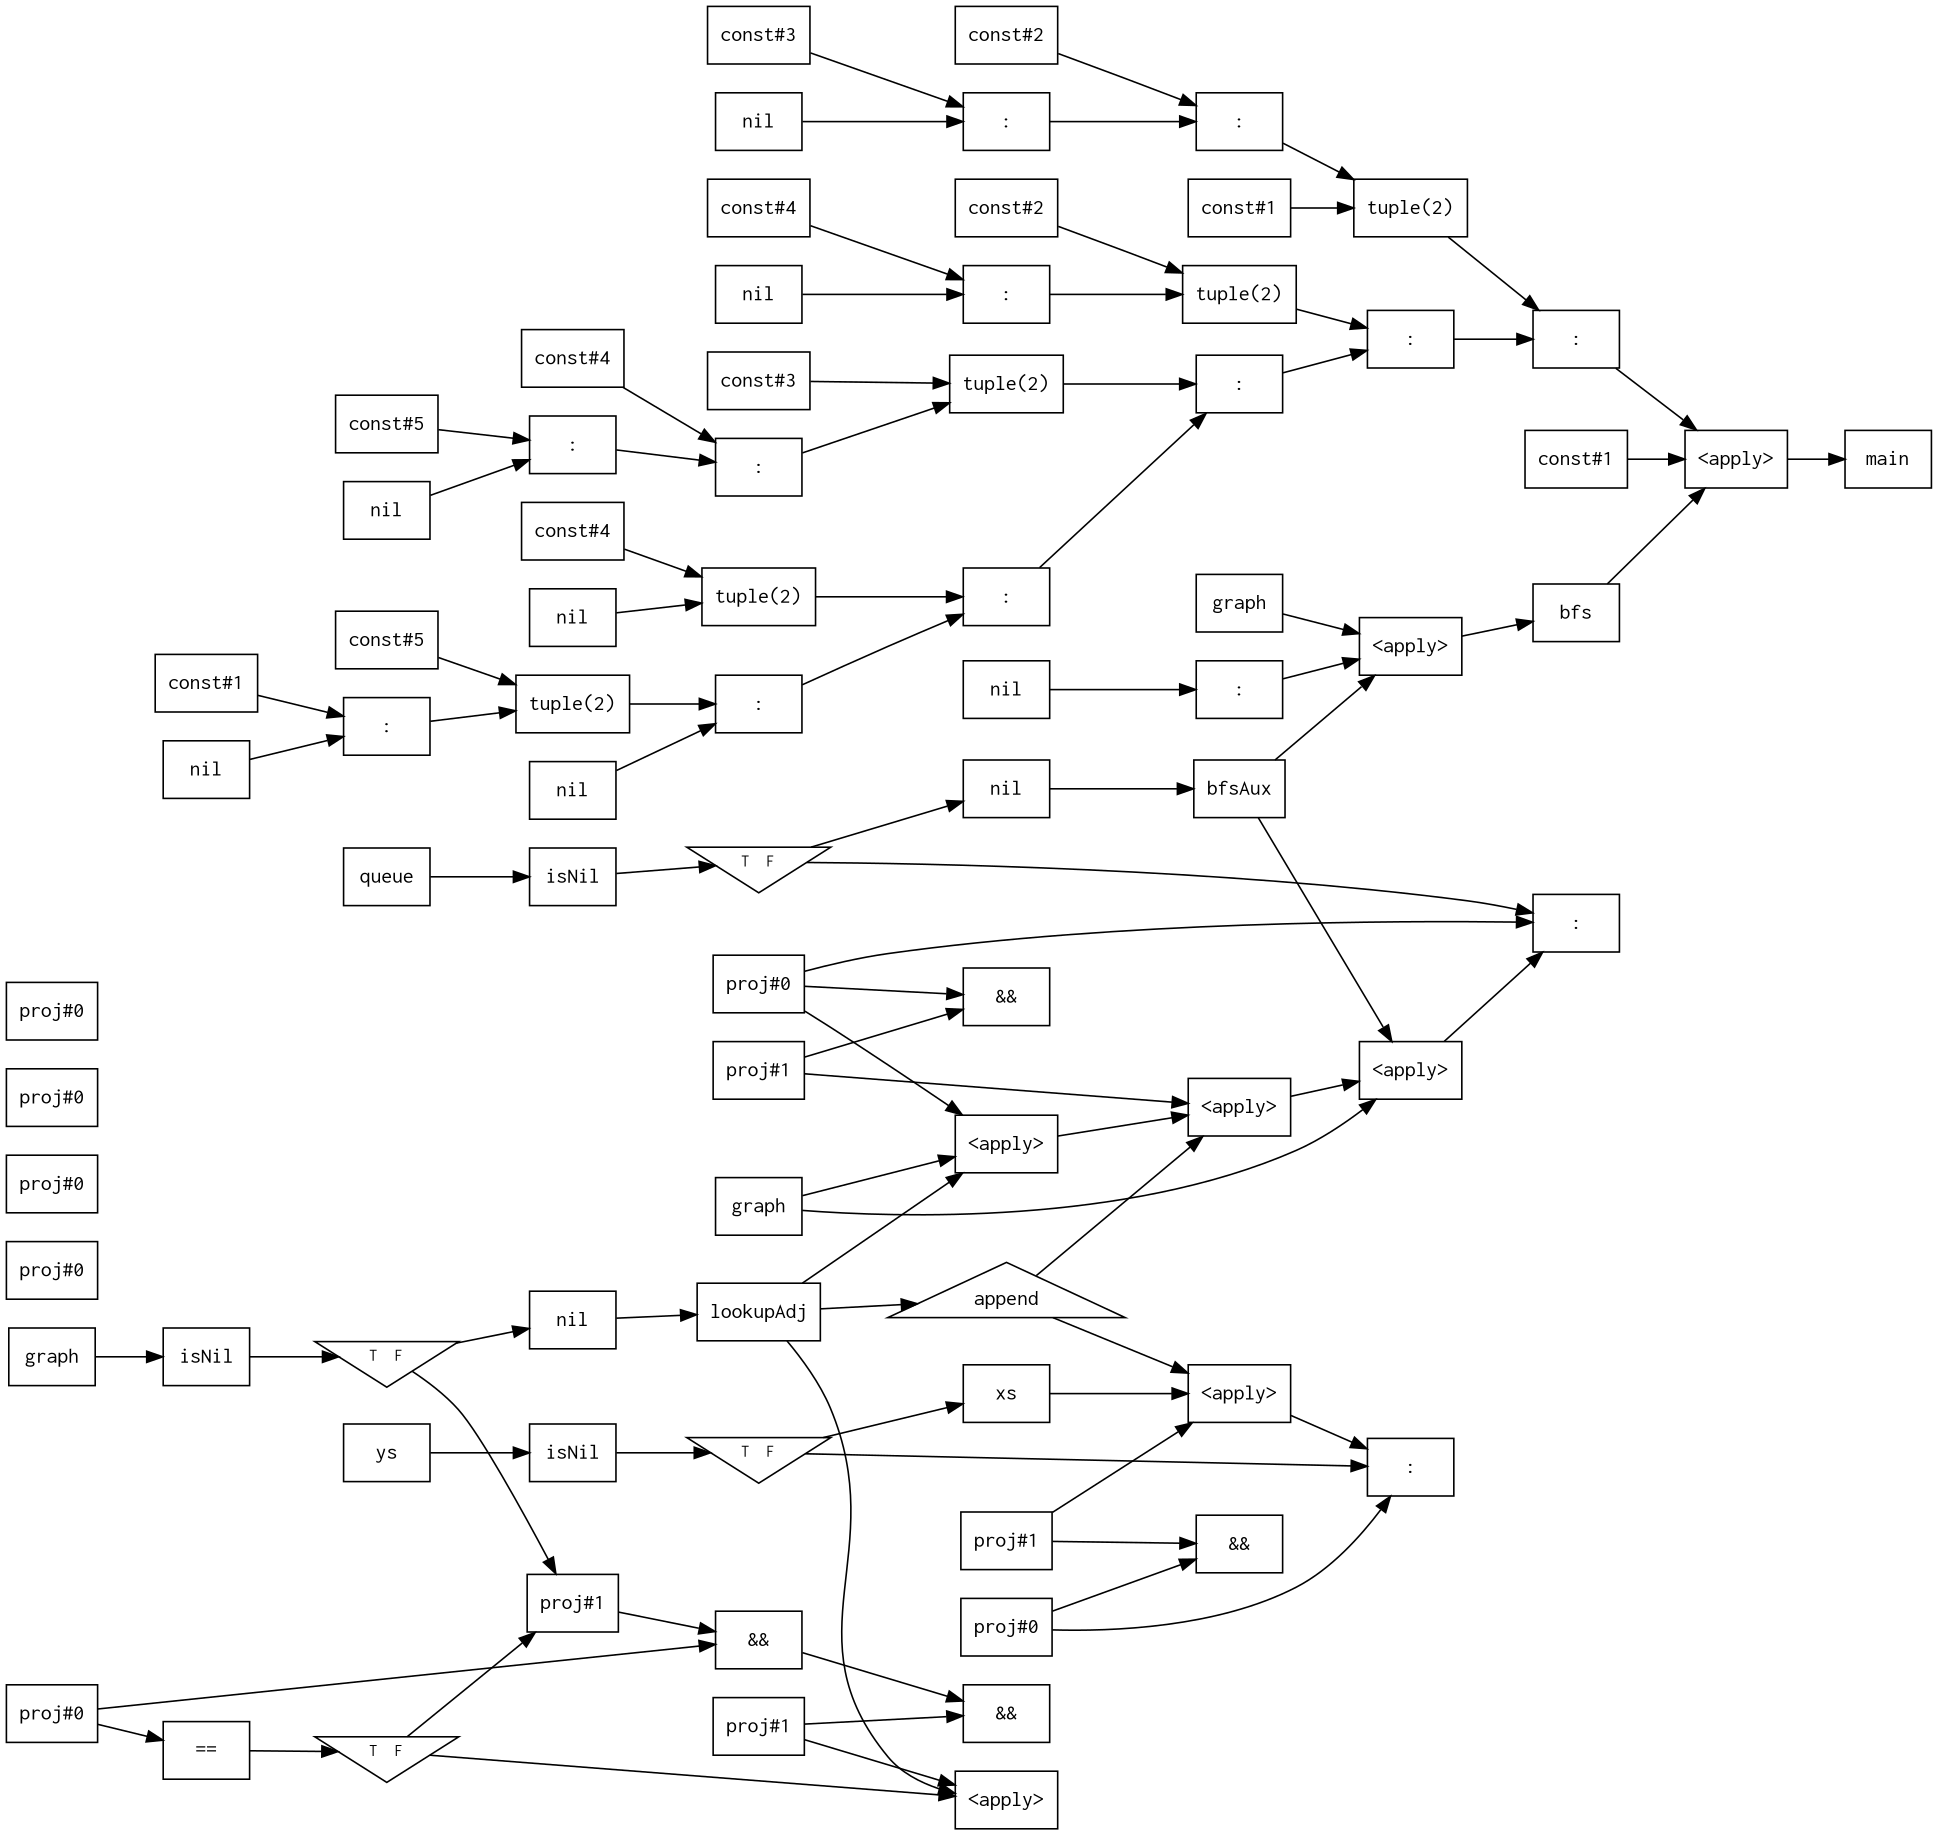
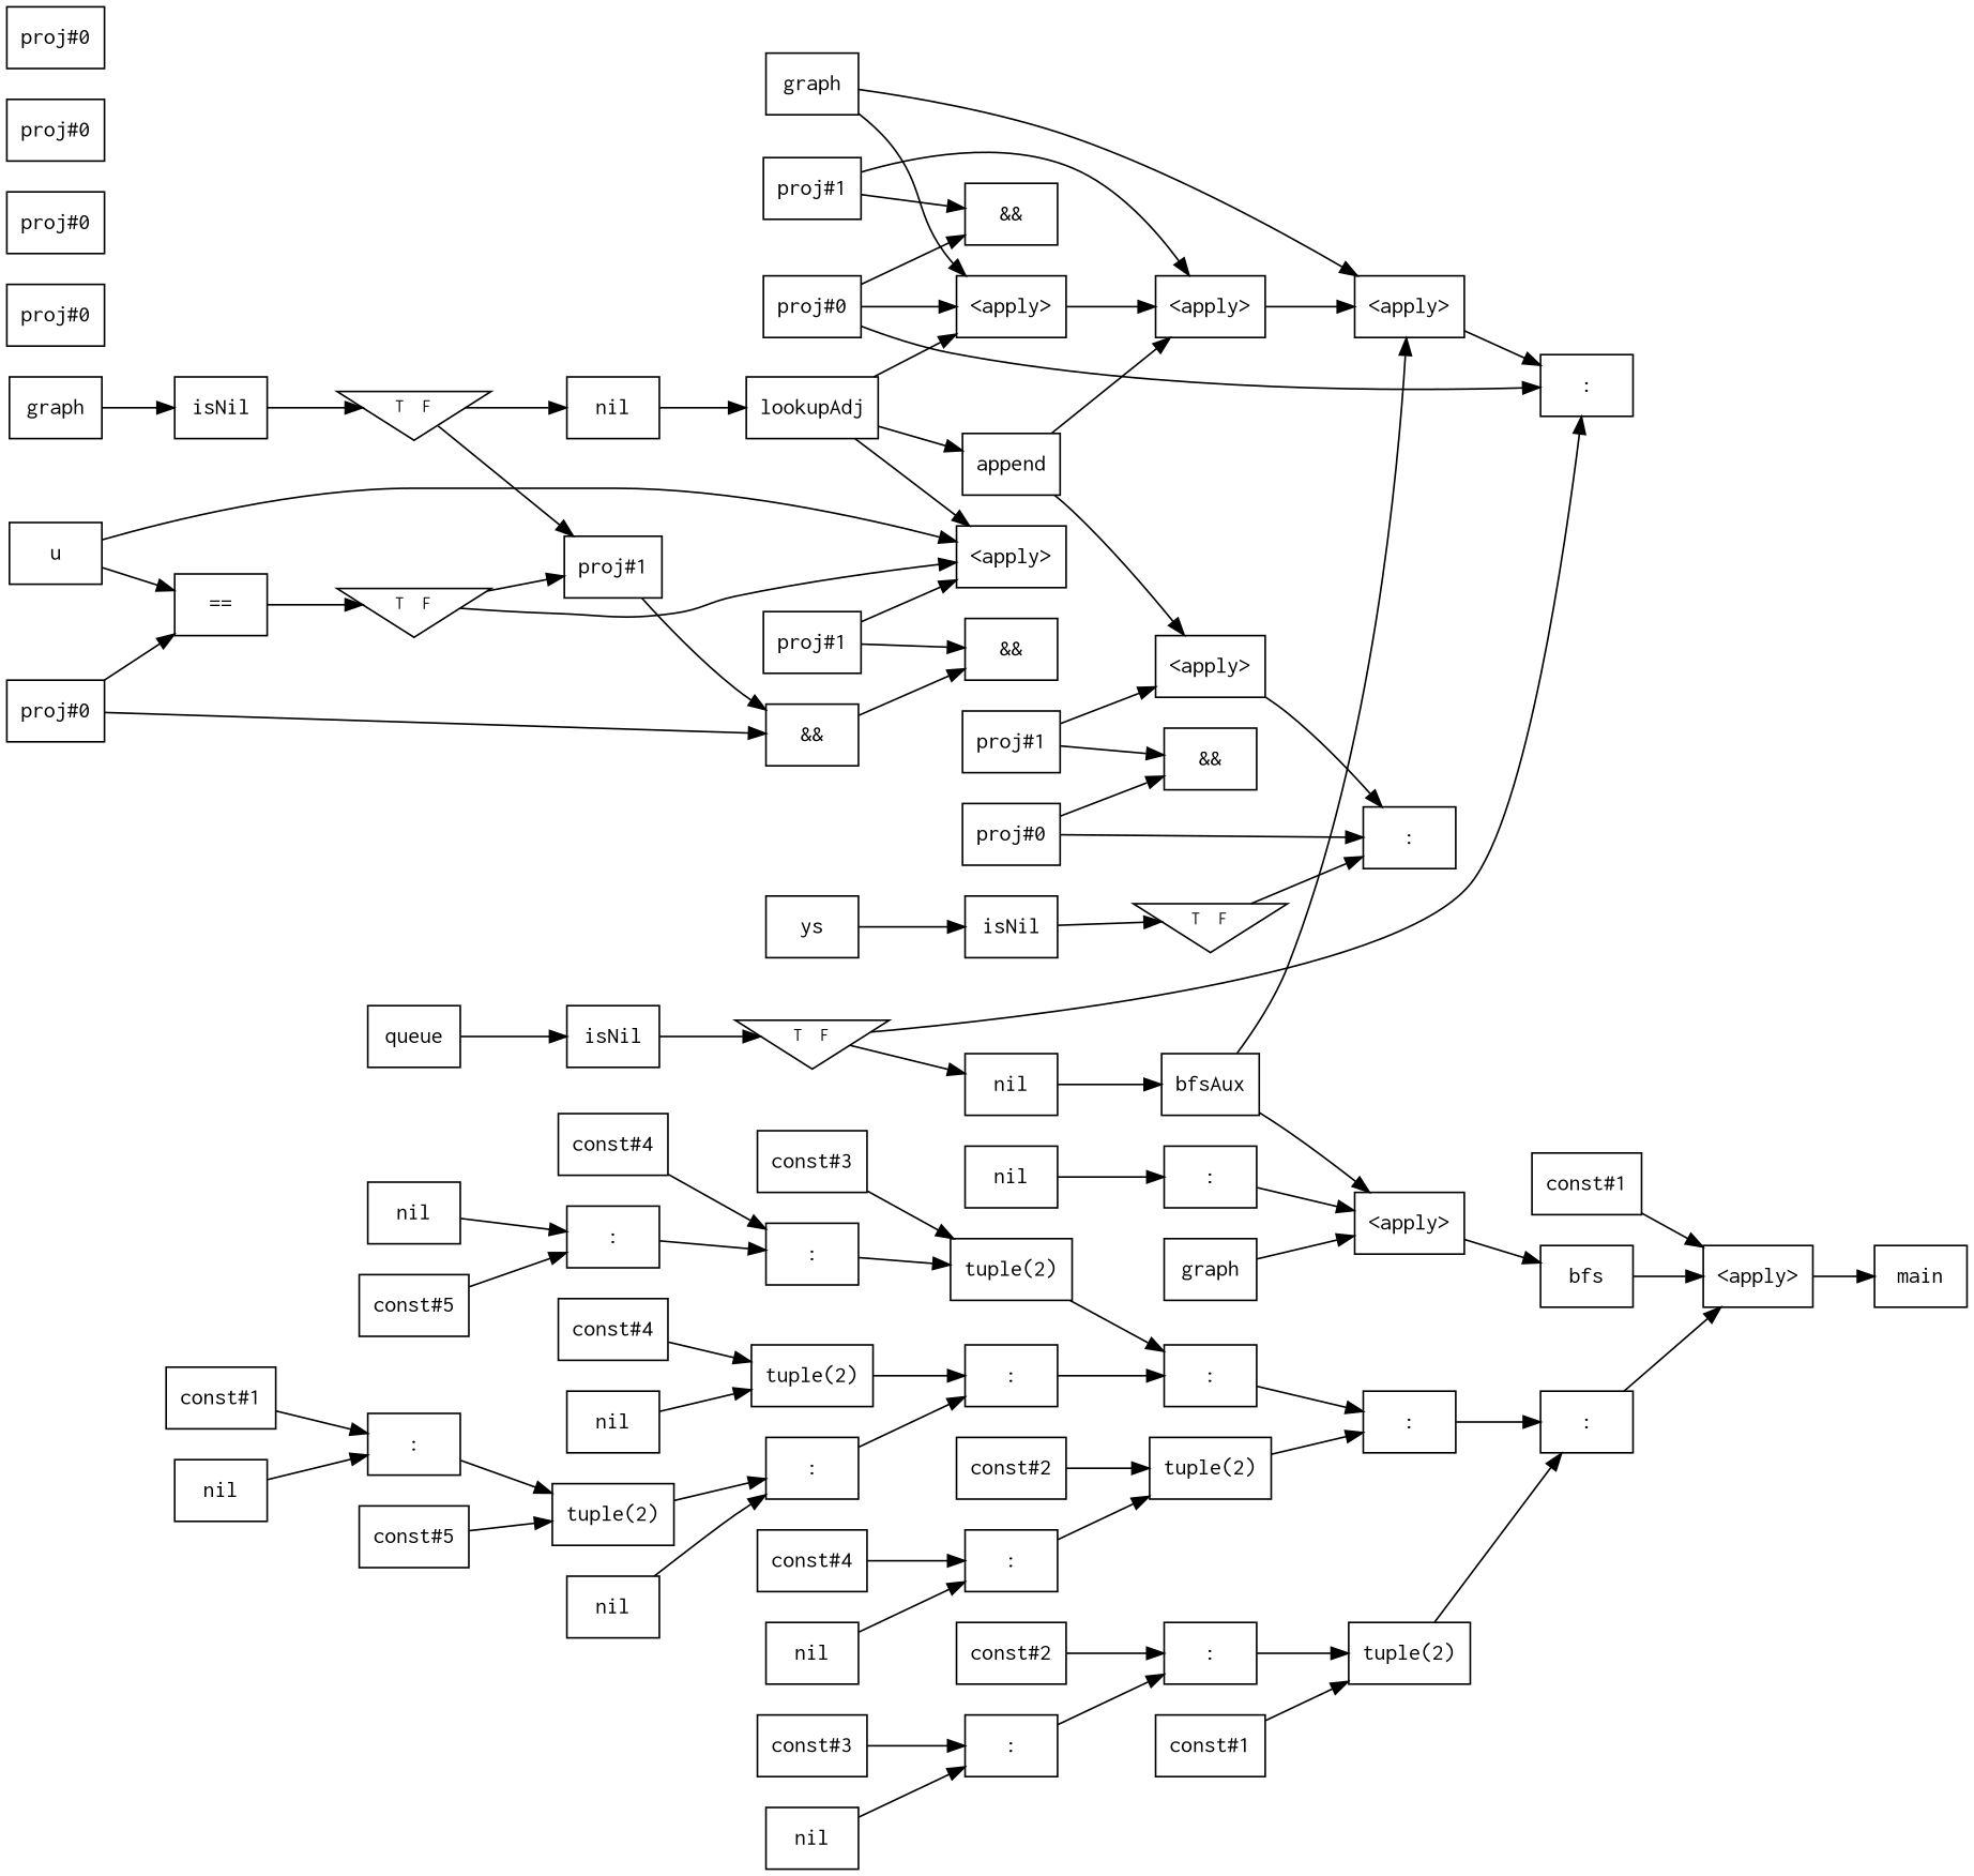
  digraph {
    rankdir=LR
    node [fontname=Courier shape=box]
    n1 [label=main]
    n2 [label=bfs]
    n3 [label="<apply>"]
    n4 [label=bfsAux]
    n5 [label="<apply>"]
    n6 [label="<apply>"]
    n7 [label=":"]
    n8 [label=lookupAdj]
    n9 [label="<apply>"]
    n10 [label="<apply>"]
-   n11 [label=append shape=triangle]
+   n11 [label=append]
    n12 [label="<apply>"]
    n13 [label="<apply>"]
    n14 [label=":"]
    n15 [label="const#1"]
    n16 [label="tuple(2)"]
    n17 [label=":"]
    n18 [label="const#2"]
    n19 [label=":"]
    n20 [label="const#3"]
    n21 [label=":"]
    n22 [label=nil]
    n23 [label="const#2"]
    n24 [label="tuple(2)"]
    n25 [label=":"]
    n26 [label="const#4"]
    n27 [label=":"]
    n28 [label=nil]
    n29 [label="const#3"]
    n30 [label="tuple(2)"]
    n31 [label=":"]
    n32 [label="const#4"]
    n33 [label=":"]
    n34 [label="const#5"]
    n35 [label=":"]
    n36 [label=nil]
    n37 [label="const#4"]
    n38 [label="tuple(2)"]
    n39 [label=":"]
    n40 [label=nil]
    n41 [label="const#5"]
    n42 [label="tuple(2)"]
    n43 [label=":"]
    n44 [label="const#1"]
    n45 [label=":"]
    n46 [label=nil]
    n47 [label=nil]
    n48 [label="const#1"]
    n49 [label="graph"]
    n50 [label=":"]
    n51 [label=nil]
    n52 [label="graph"]
    n53 [label=queue]
    n54 [label=isNil]
    n55 [fontsize=10 label="T  F" orientation=180 shape=triangle]
    n56 [label=nil]
    n57 [label="proj#0"]
    n58 [label="proj#0"]
    n59 [label="&&"]
    n60 [label="proj#1"]
+   n61 [label=u]
    n62 [label="=="]
    n63 [fontsize=10 label="T  F" orientation=180 shape=triangle]
    n64 [label="graph"]
    n65 [label=isNil]
    n66 [fontsize=10 label="T  F" orientation=180 shape=triangle]
    n67 [label=nil]
    n68 [label="proj#1"]
    n69 [label="&&"]
    n70 [label="proj#0"]
    n71 [label="proj#0"]
    n72 [label="proj#1"]
    n73 [label="&&"]
    n74 [label="proj#0"]
-   n75 [label=xs]
    n76 [label=ys]
    n77 [label=isNil]
    n78 [fontsize=10 label="T  F" orientation=180 shape=triangle]
    n79 [label="proj#0"]
    n80 [label="proj#0"]
    n81 [label="&&"]
    n82 [label="proj#1"]
    n2 -> n3
    n3 -> n1
    n4 -> n5
    n4 -> n6
    n5 -> n2
    n6 -> n7
    n8 -> n9
    n8 -> n10
    n8 -> n11
    n9 -> n12
    n11 -> n12
    n11 -> n13
    n12 -> n6
    n13 -> n14
    n15 -> n16
    n16 -> n17
    n17 -> n3
    n18 -> n19
    n19 -> n16
    n20 -> n21
    n21 -> n19
    n22 -> n21
    n23 -> n24
    n24 -> n25
    n25 -> n17
    n26 -> n27
    n27 -> n24
    n28 -> n27
    n29 -> n30
    n30 -> n31
    n31 -> n25
    n32 -> n33
    n33 -> n30
    n34 -> n35
    n35 -> n33
    n36 -> n35
    n37 -> n38
    n38 -> n39
    n39 -> n31
    n40 -> n38
    n41 -> n42
    n42 -> n43
    n43 -> n39
    n44 -> n45
    n45 -> n42
    n46 -> n45
    n47 -> n43
    n48 -> n3
    n49 -> n5
    n50 -> n5
    n51 -> n50
    n52 -> n6
    n52 -> n9
    n53 -> n54
    n54 -> n55
    n55 -> n7
    n55 -> n56
    n56 -> n4
    n58 -> n7
    n58 -> n9
    n58 -> n59
    n60 -> n12
    n60 -> n59
+   n61 -> n10
+   n61 -> n62
    n62 -> n63
    n63 -> n10
    n63 -> n68
    n64 -> n65
    n65 -> n66
    n66 -> n67
    n66 -> n68
    n67 -> n8
    n68 -> n69
    n69 -> n73
    n72 -> n10
    n72 -> n73
    n74 -> n62
    n74 -> n69
-   n75 -> n13
    n76 -> n77
    n77 -> n78
    n78 -> n14
-   n78 -> n75
    n80 -> n14
    n80 -> n81
    n82 -> n13
    n82 -> n81
  }
